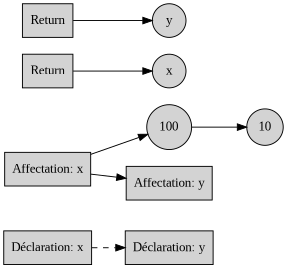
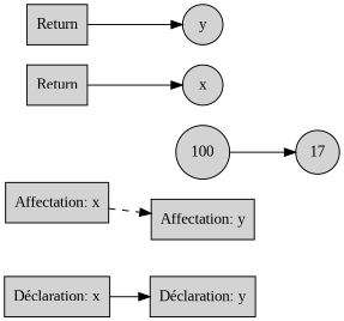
  digraph {
    fontname="Liberation Serif"
    rankdir=LR
    node [fontname="Liberation Serif" shape=box style=filled]
    edge [fontname="Liberation Serif"]
    n1 [label="Déclaration: x"]
    n2 [label="Déclaration: y"]
    n3 [label="Affectation: x"]
    n4 [label=100 shape=circle]
    n5 [label="Affectation: y"]
-   n6 [label=10 shape=circle]
+   n6 [label=17 shape=circle]
    n7 [label=Return]
    n8 [label=x shape=circle]
    n9 [label=Return]
    n10 [label=y shape=circle]
-   n1 -> n2 [style=dashed]
-   n3 -> n4
-   n3 -> n5 [style=solid]
+   n1 -> n2 [style=solid]
+   n3 -> n5 [style=dashed]
    n4 -> n6
    n7 -> n8
    n9 -> n10
  }
